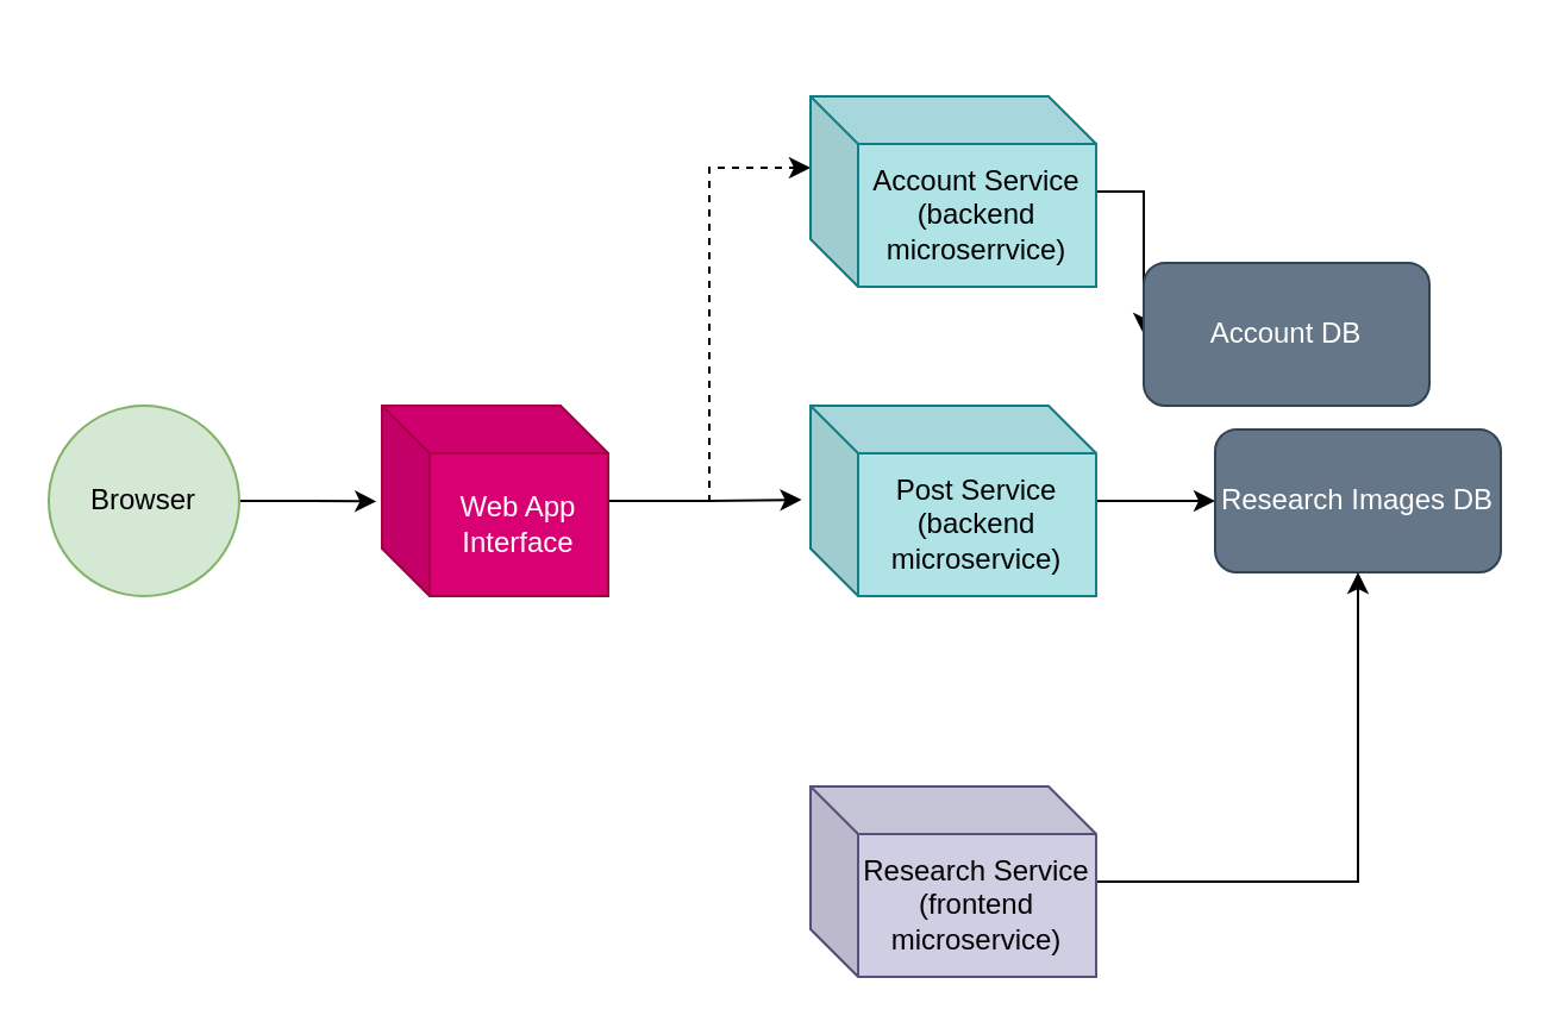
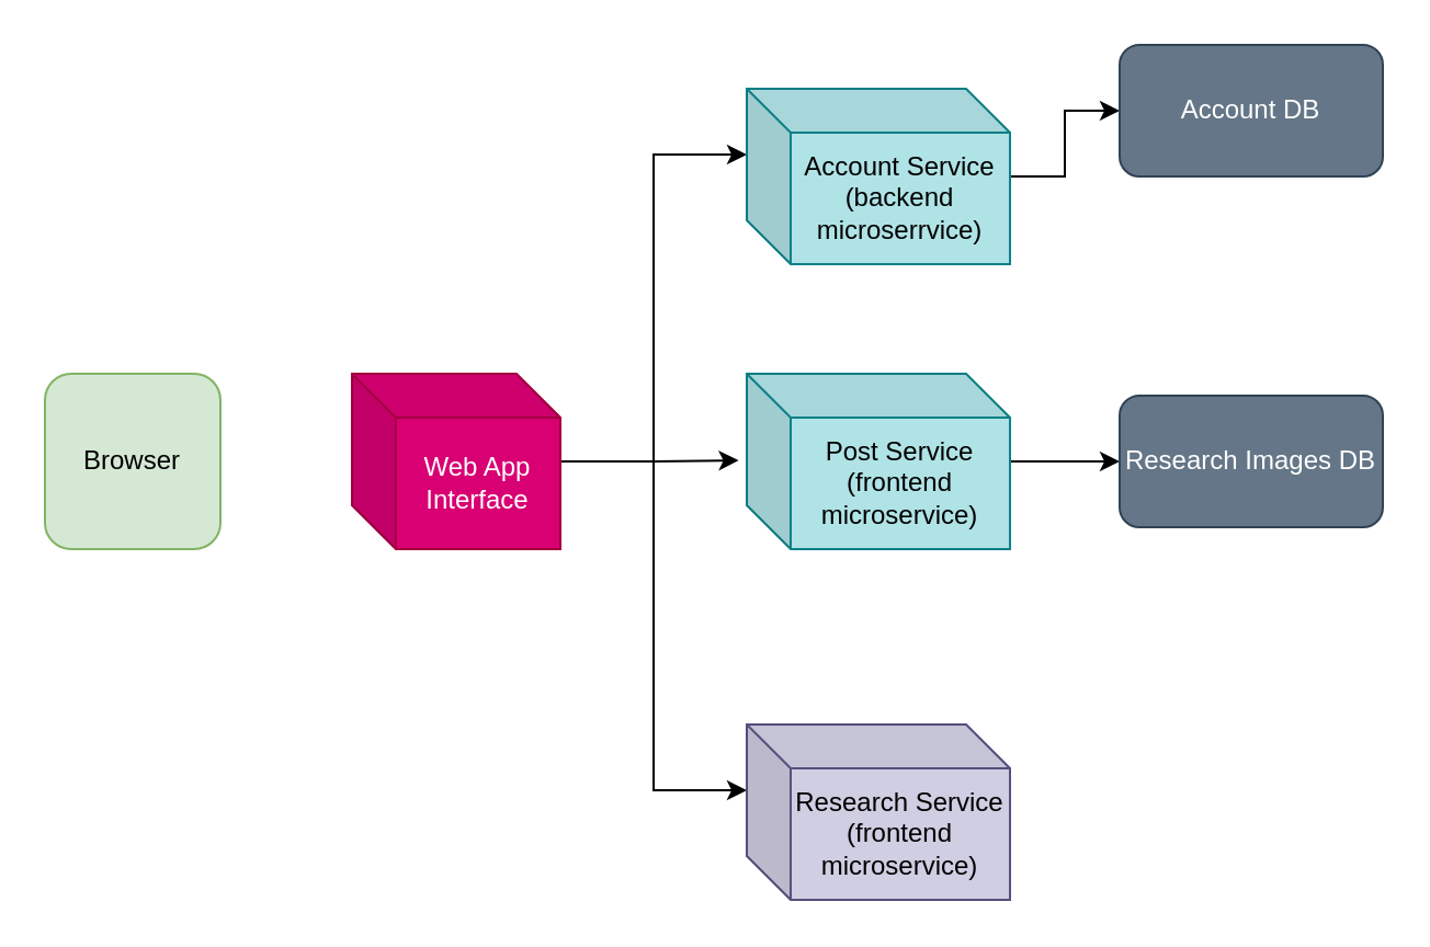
  <mxCell id="0" />
  <mxCell id="1" parent="0" />
- <mxCell id="2" style="edgeStyle=orthogonalEdgeStyle;rounded=0;orthogonalLoop=1;jettySize=auto;html=1;entryX=-0.025;entryY=0.503;entryDx=0;entryDy=0;entryPerimeter=0;" edge="1" parent="1" source="3" target="7"><mxGeometry relative="1" as="geometry" /></mxCell>
- <mxCell id="3" value="Browser" style="ellipse;whiteSpace=wrap;html=1;aspect=fixed;fillColor=#d5e8d4;strokeColor=#82b366;" vertex="1" parent="1"><mxGeometry x="20" y="170" width="80" height="80" as="geometry" /></mxCell>
+ <mxCell id="3" value="Browser" style="whiteSpace=wrap;html=1;aspect=fixed;fillColor=#d5e8d4;strokeColor=#82b366;rounded=1;" vertex="1" parent="1"><mxGeometry x="20" y="170" width="80" height="80" as="geometry" /></mxCell>
  <mxCell id="4" style="edgeStyle=orthogonalEdgeStyle;rounded=0;orthogonalLoop=1;jettySize=auto;html=1;entryX=-0.031;entryY=0.494;entryDx=0;entryDy=0;entryPerimeter=0;" edge="1" parent="1" source="7" target="11"><mxGeometry relative="1" as="geometry" /></mxCell>
- <mxCell id="5" style="edgeStyle=orthogonalEdgeStyle;rounded=0;orthogonalLoop=1;jettySize=auto;html=1;entryX=0;entryY=0;entryDx=0;entryDy=30;entryPerimeter=0;dashed=1;" edge="1" parent="1" source="7" target="9"><mxGeometry relative="1" as="geometry" /></mxCell>
+ <mxCell id="5" style="edgeStyle=orthogonalEdgeStyle;rounded=0;orthogonalLoop=1;jettySize=auto;html=1;entryX=0;entryY=0;entryDx=0;entryDy=30;entryPerimeter=0;" edge="1" parent="1" source="7" target="9"><mxGeometry relative="1" as="geometry" /></mxCell>
+ <mxCell id="6" style="edgeStyle=orthogonalEdgeStyle;rounded=0;orthogonalLoop=1;jettySize=auto;html=1;entryX=0;entryY=0;entryDx=0;entryDy=30;entryPerimeter=0;" edge="1" parent="1" source="7" target="15"><mxGeometry relative="1" as="geometry" /></mxCell>
  <mxCell id="7" value="Web App Interface" style="shape=cube;whiteSpace=wrap;html=1;boundedLbl=1;backgroundOutline=1;darkOpacity=0.05;darkOpacity2=0.1;fillColor=#d80073;strokeColor=#A50040;fontColor=#ffffff;" vertex="1" parent="1"><mxGeometry x="160" y="170" width="95" height="80" as="geometry" /></mxCell>
  <mxCell id="8" style="edgeStyle=orthogonalEdgeStyle;rounded=0;orthogonalLoop=1;jettySize=auto;html=1;entryX=0;entryY=0.5;entryDx=0;entryDy=0;" edge="1" parent="1" source="9" target="12"><mxGeometry relative="1" as="geometry" /></mxCell>
  <mxCell id="9" value="Account Service&lt;br&gt;(backend microserrvice)" style="shape=cube;whiteSpace=wrap;html=1;boundedLbl=1;backgroundOutline=1;darkOpacity=0.05;darkOpacity2=0.1;fillColor=#b0e3e6;strokeColor=#0e8088;" vertex="1" parent="1"><mxGeometry x="340" y="40" width="120" height="80" as="geometry" /></mxCell>
  <mxCell id="10" style="edgeStyle=orthogonalEdgeStyle;rounded=0;orthogonalLoop=1;jettySize=auto;html=1;entryX=0;entryY=0.5;entryDx=0;entryDy=0;" edge="1" parent="1" source="11" target="13"><mxGeometry relative="1" as="geometry" /></mxCell>
- <mxCell id="11" value="Post Service&lt;br&gt;(backend microservice)" style="shape=cube;whiteSpace=wrap;html=1;boundedLbl=1;backgroundOutline=1;darkOpacity=0.05;darkOpacity2=0.1;fillColor=#b0e3e6;strokeColor=#0e8088;" vertex="1" parent="1"><mxGeometry x="340" y="170" width="120" height="80" as="geometry" /></mxCell>
- <mxCell id="12" value="Account DB" style="rounded=1;whiteSpace=wrap;html=1;fillColor=#647687;fontColor=#ffffff;strokeColor=#314354;" vertex="1" parent="1"><mxGeometry x="480" y="110" width="120" height="60" as="geometry" /></mxCell>
+ <mxCell id="11" value="Post Service&lt;br&gt;(frontend microservice)" style="shape=cube;whiteSpace=wrap;html=1;boundedLbl=1;backgroundOutline=1;darkOpacity=0.05;darkOpacity2=0.1;fillColor=#b0e3e6;strokeColor=#0e8088;" vertex="1" parent="1"><mxGeometry x="340" y="170" width="120" height="80" as="geometry" /></mxCell>
+ <mxCell id="12" value="Account DB" style="rounded=1;whiteSpace=wrap;html=1;fillColor=#647687;fontColor=#ffffff;strokeColor=#314354;" vertex="1" parent="1"><mxGeometry x="510" y="20" width="120" height="60" as="geometry" /></mxCell>
  <mxCell id="13" value="Research Images DB" style="rounded=1;whiteSpace=wrap;html=1;fillColor=#647687;fontColor=#ffffff;strokeColor=#314354;" vertex="1" parent="1"><mxGeometry x="510" y="180" width="120" height="60" as="geometry" /></mxCell>
- <mxCell id="14" style="edgeStyle=orthogonalEdgeStyle;rounded=0;orthogonalLoop=1;jettySize=auto;html=1;entryX=0.5;entryY=1;entryDx=0;entryDy=0;" edge="1" parent="1" source="15" target="13"><mxGeometry relative="1" as="geometry" /></mxCell>
  <mxCell id="15" value="Research Service&lt;br&gt;(frontend microservice)" style="shape=cube;whiteSpace=wrap;html=1;boundedLbl=1;backgroundOutline=1;darkOpacity=0.05;darkOpacity2=0.1;fillColor=#d0cee2;strokeColor=#56517e;" vertex="1" parent="1"><mxGeometry x="340" y="330" width="120" height="80" as="geometry" /></mxCell>
